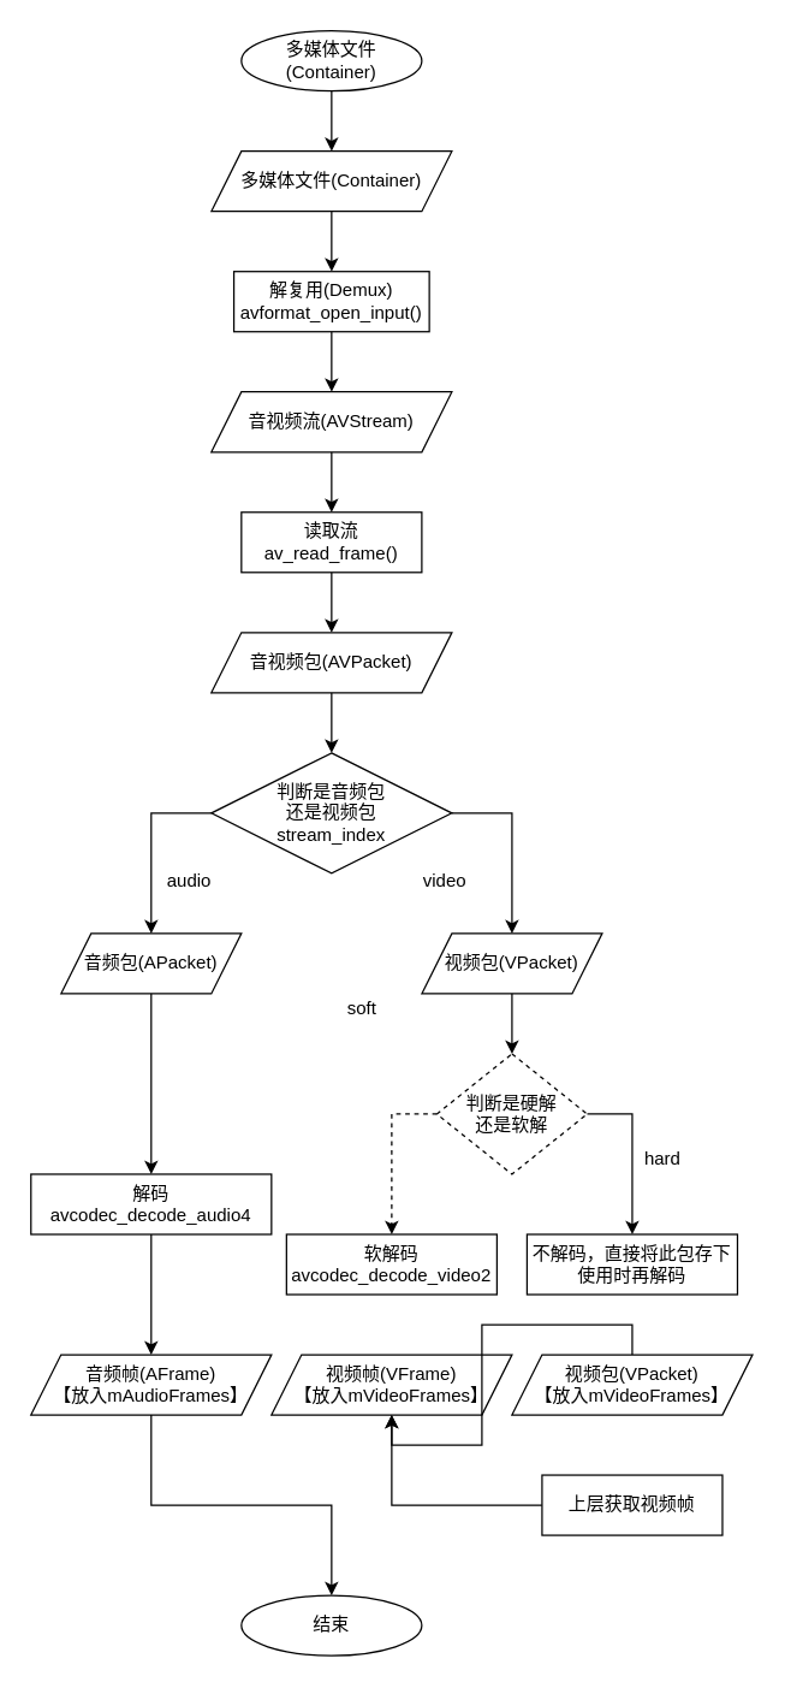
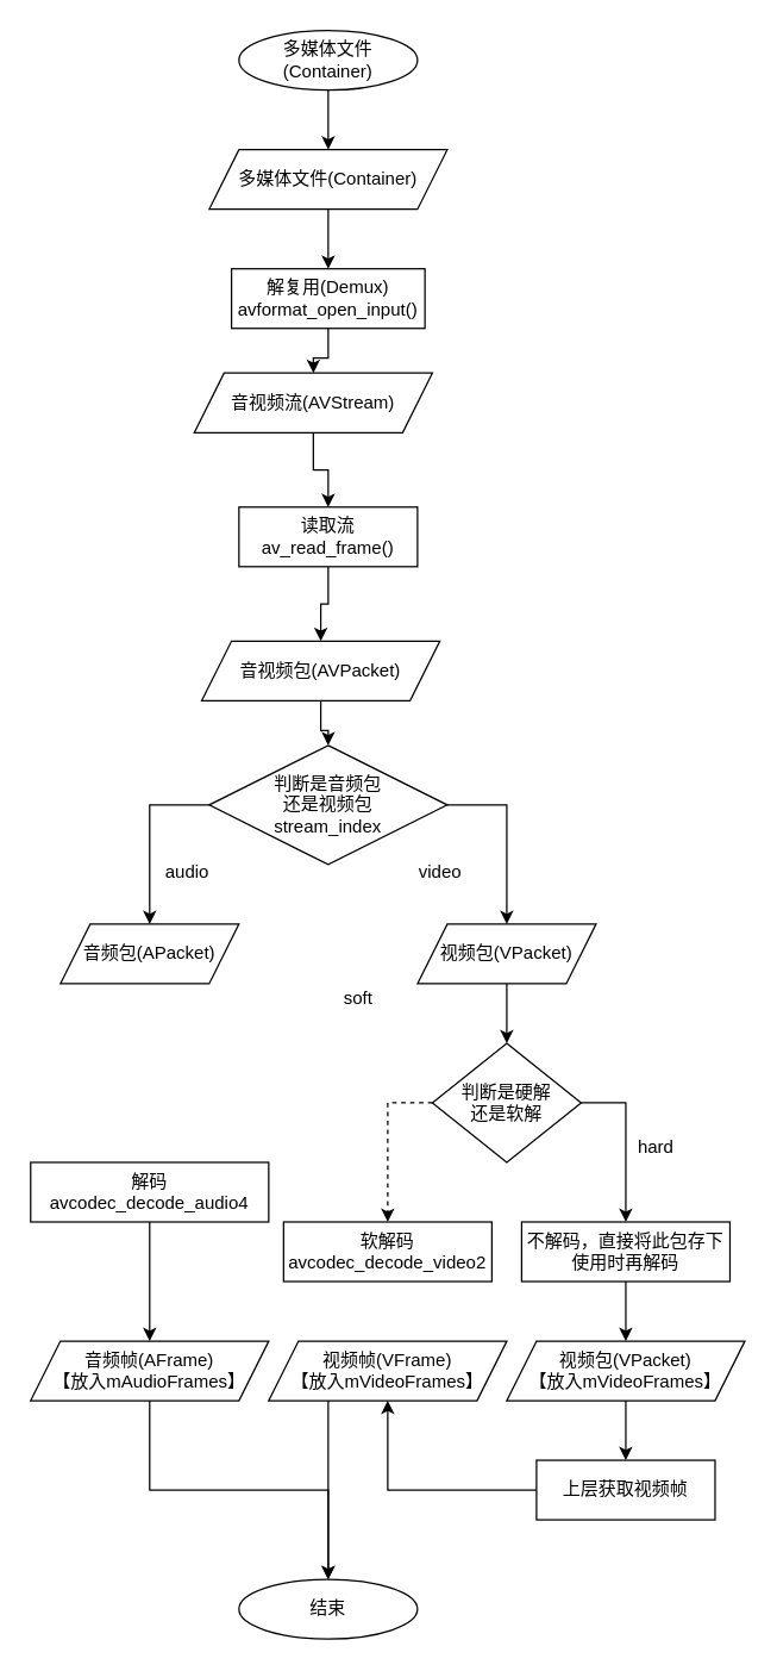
  <mxCell id="0" />
  <mxCell id="1" parent="0" />
  <mxCell id="2" style="edgeStyle=orthogonalEdgeStyle;rounded=0;orthogonalLoop=1;jettySize=auto;html=1;entryX=0.5;entryY=0;entryDx=0;entryDy=0;exitX=0.5;exitY=1;exitDx=0;exitDy=0;" edge="1" parent="1" source="40" target="4"><mxGeometry relative="1" as="geometry"><mxPoint x="200" y="100" as="sourcePoint" /></mxGeometry></mxCell>
  <mxCell id="3" style="edgeStyle=orthogonalEdgeStyle;rounded=0;orthogonalLoop=1;jettySize=auto;html=1;entryX=0.5;entryY=0;entryDx=0;entryDy=0;" edge="1" parent="1" source="4" target="6"><mxGeometry relative="1" as="geometry" /></mxCell>
  <mxCell id="4" value="解复用(Demux)&lt;br&gt;avformat_open_input()" style="rounded=0;whiteSpace=wrap;html=1;" vertex="1" parent="1"><mxGeometry x="155" y="180" width="130" height="40" as="geometry" /></mxCell>
  <mxCell id="5" style="edgeStyle=orthogonalEdgeStyle;rounded=0;orthogonalLoop=1;jettySize=auto;html=1;entryX=0.5;entryY=0;entryDx=0;entryDy=0;" edge="1" parent="1" source="6" target="8"><mxGeometry relative="1" as="geometry" /></mxCell>
- <mxCell id="6" value="音视频流(AVStream)" style="shape=parallelogram;perimeter=parallelogramPerimeter;whiteSpace=wrap;html=1;fixedSize=1;" vertex="1" parent="1"><mxGeometry x="140" y="260" width="160" height="40" as="geometry" /></mxCell>
+ <mxCell id="6" value="音视频流(AVStream)" style="shape=parallelogram;perimeter=parallelogramPerimeter;whiteSpace=wrap;html=1;fixedSize=1;" vertex="1" parent="1"><mxGeometry x="130" y="250" width="160" height="40" as="geometry" /></mxCell>
  <mxCell id="7" style="edgeStyle=orthogonalEdgeStyle;rounded=0;orthogonalLoop=1;jettySize=auto;html=1;entryX=0.5;entryY=0;entryDx=0;entryDy=0;" edge="1" parent="1" source="8" target="10"><mxGeometry relative="1" as="geometry" /></mxCell>
  <mxCell id="8" value="读取流&lt;br&gt;av_read_frame()" style="rounded=0;whiteSpace=wrap;html=1;" vertex="1" parent="1"><mxGeometry x="160" y="340" width="120" height="40" as="geometry" /></mxCell>
  <mxCell id="9" style="edgeStyle=orthogonalEdgeStyle;rounded=0;orthogonalLoop=1;jettySize=auto;html=1;entryX=0.5;entryY=0;entryDx=0;entryDy=0;" edge="1" parent="1" source="10" target="13"><mxGeometry relative="1" as="geometry" /></mxCell>
- <mxCell id="10" value="音视频包(AVPacket)" style="shape=parallelogram;perimeter=parallelogramPerimeter;whiteSpace=wrap;html=1;fixedSize=1;" vertex="1" parent="1"><mxGeometry x="140" y="420" width="160" height="40" as="geometry" /></mxCell>
+ <mxCell id="10" value="音视频包(AVPacket)" style="shape=parallelogram;perimeter=parallelogramPerimeter;whiteSpace=wrap;html=1;fixedSize=1;" vertex="1" parent="1"><mxGeometry x="135" y="430" width="160" height="40" as="geometry" /></mxCell>
  <mxCell id="11" style="edgeStyle=orthogonalEdgeStyle;rounded=0;orthogonalLoop=1;jettySize=auto;html=1;entryX=0.5;entryY=0;entryDx=0;entryDy=0;exitX=0;exitY=0.5;exitDx=0;exitDy=0;" edge="1" parent="1" source="13" target="15"><mxGeometry relative="1" as="geometry" /></mxCell>
  <mxCell id="12" style="edgeStyle=orthogonalEdgeStyle;rounded=0;orthogonalLoop=1;jettySize=auto;html=1;entryX=0.5;entryY=0;entryDx=0;entryDy=0;exitX=1;exitY=0.5;exitDx=0;exitDy=0;" edge="1" parent="1" source="13" target="17"><mxGeometry relative="1" as="geometry" /></mxCell>
  <mxCell id="13" value="判断是音频包&lt;br&gt;还是视频包&lt;br&gt;stream_index" style="rhombus;whiteSpace=wrap;html=1;" vertex="1" parent="1"><mxGeometry x="140" y="500" width="160" height="80" as="geometry" /></mxCell>
- <mxCell id="14" style="edgeStyle=orthogonalEdgeStyle;rounded=0;orthogonalLoop=1;jettySize=auto;html=1;entryX=0.5;entryY=0;entryDx=0;entryDy=0;" edge="1" parent="1" source="15" target="19"><mxGeometry relative="1" as="geometry" /></mxCell>
  <mxCell id="15" value="音频包(APacket)" style="shape=parallelogram;perimeter=parallelogramPerimeter;whiteSpace=wrap;html=1;fixedSize=1;" vertex="1" parent="1"><mxGeometry x="40" y="620" width="120" height="40" as="geometry" /></mxCell>
  <mxCell id="16" style="edgeStyle=orthogonalEdgeStyle;rounded=0;orthogonalLoop=1;jettySize=auto;html=1;entryX=0.5;entryY=0;entryDx=0;entryDy=0;" edge="1" parent="1" source="17" target="26"><mxGeometry relative="1" as="geometry" /></mxCell>
  <mxCell id="17" value="视频包(VPacket)" style="shape=parallelogram;perimeter=parallelogramPerimeter;whiteSpace=wrap;html=1;fixedSize=1;" vertex="1" parent="1"><mxGeometry x="280" y="620" width="120" height="40" as="geometry" /></mxCell>
  <mxCell id="18" style="edgeStyle=orthogonalEdgeStyle;rounded=0;orthogonalLoop=1;jettySize=auto;html=1;entryX=0.5;entryY=0;entryDx=0;entryDy=0;" edge="1" parent="1" source="19" target="21"><mxGeometry relative="1" as="geometry" /></mxCell>
  <mxCell id="19" value="解码&lt;br&gt;avcodec_decode_audio4" style="rounded=0;whiteSpace=wrap;html=1;" vertex="1" parent="1"><mxGeometry x="20" y="780" width="160" height="40" as="geometry" /></mxCell>
  <mxCell id="20" style="edgeStyle=orthogonalEdgeStyle;rounded=0;orthogonalLoop=1;jettySize=auto;html=1;entryX=0.5;entryY=0;entryDx=0;entryDy=0;" edge="1" parent="1" source="21" target="39"><mxGeometry relative="1" as="geometry" /></mxCell>
  <mxCell id="21" value="音频帧(AFrame)&lt;br&gt;【放入mAudioFrames】" style="shape=parallelogram;perimeter=parallelogramPerimeter;whiteSpace=wrap;html=1;fixedSize=1;" vertex="1" parent="1"><mxGeometry x="20" y="900" width="160" height="40" as="geometry" /></mxCell>
  <mxCell id="22" value="audio" style="text;html=1;align=center;verticalAlign=middle;resizable=0;points=[];autosize=1;strokeColor=none;fillColor=none;" vertex="1" parent="1"><mxGeometry x="100" y="570" width="50" height="30" as="geometry" /></mxCell>
  <mxCell id="23" value="video" style="text;html=1;align=center;verticalAlign=middle;resizable=0;points=[];autosize=1;strokeColor=none;fillColor=none;" vertex="1" parent="1"><mxGeometry x="270" y="570" width="50" height="30" as="geometry" /></mxCell>
  <mxCell id="24" style="edgeStyle=orthogonalEdgeStyle;rounded=0;orthogonalLoop=1;jettySize=auto;html=1;entryX=0.5;entryY=0;entryDx=0;entryDy=0;exitX=1;exitY=0.5;exitDx=0;exitDy=0;" edge="1" parent="1" source="26" target="29"><mxGeometry relative="1" as="geometry" /></mxCell>
  <mxCell id="25" style="edgeStyle=orthogonalEdgeStyle;rounded=0;orthogonalLoop=1;jettySize=auto;html=1;entryX=0.5;entryY=0;entryDx=0;entryDy=0;exitX=0;exitY=0.5;exitDx=0;exitDy=0;dashed=1;" edge="1" parent="1" source="26" target="27"><mxGeometry relative="1" as="geometry" /></mxCell>
- <mxCell id="26" value="判断是硬解&lt;br&gt;还是软解" style="rhombus;whiteSpace=wrap;html=1;dashed=1;" vertex="1" parent="1"><mxGeometry x="290" y="700" width="100" height="80" as="geometry" /></mxCell>
+ <mxCell id="26" value="判断是硬解&lt;br&gt;还是软解" style="rhombus;whiteSpace=wrap;html=1;" vertex="1" parent="1"><mxGeometry x="290" y="700" width="100" height="80" as="geometry" /></mxCell>
  <mxCell id="27" value="软解码&lt;br&gt;avcodec_decode_video2" style="rounded=0;whiteSpace=wrap;html=1;" vertex="1" parent="1"><mxGeometry x="190" y="820" width="140" height="40" as="geometry" /></mxCell>
+ <mxCell id="28" style="edgeStyle=orthogonalEdgeStyle;rounded=0;orthogonalLoop=1;jettySize=auto;html=1;entryX=0.5;entryY=0;entryDx=0;entryDy=0;" edge="1" parent="1" source="29" target="34"><mxGeometry relative="1" as="geometry" /></mxCell>
  <mxCell id="29" value="不解码，直接将此包存下&lt;br&gt;使用时再解码" style="rounded=0;whiteSpace=wrap;html=1;" vertex="1" parent="1"><mxGeometry x="350" y="820" width="140" height="40" as="geometry" /></mxCell>
  <mxCell id="30" value="soft" style="text;html=1;align=center;verticalAlign=middle;resizable=0;points=[];autosize=1;strokeColor=none;fillColor=none;" vertex="1" parent="1"><mxGeometry x="220" y="655" width="40" height="30" as="geometry" /></mxCell>
+ <mxCell id="31" style="edgeStyle=orthogonalEdgeStyle;rounded=0;orthogonalLoop=1;jettySize=auto;html=1;entryX=0.5;entryY=0;entryDx=0;entryDy=0;" edge="1" parent="1" source="32" target="39"><mxGeometry relative="1" as="geometry"><Array as="points"><mxPoint x="220" y="970" /><mxPoint x="220" y="970" /></Array></mxGeometry></mxCell>
  <mxCell id="32" value="视频帧(VFrame)&lt;br&gt;【放入mVideoFrames】" style="shape=parallelogram;perimeter=parallelogramPerimeter;whiteSpace=wrap;html=1;fixedSize=1;" vertex="1" parent="1"><mxGeometry x="180" y="900" width="160" height="40" as="geometry" /></mxCell>
- <mxCell id="33" style="edgeStyle=orthogonalEdgeStyle;rounded=0;orthogonalLoop=1;jettySize=auto;html=1;" edge="1" parent="1" source="34" target="32"><mxGeometry relative="1" as="geometry" /></mxCell>
+ <mxCell id="33" style="edgeStyle=orthogonalEdgeStyle;rounded=0;orthogonalLoop=1;jettySize=auto;html=1;entryX=0.5;entryY=0;entryDx=0;entryDy=0;" edge="1" parent="1" source="34" target="36"><mxGeometry relative="1" as="geometry" /></mxCell>
  <mxCell id="34" value="视频包(VPacket)&lt;br&gt;【放入mVideoFrames】" style="shape=parallelogram;perimeter=parallelogramPerimeter;whiteSpace=wrap;html=1;fixedSize=1;" vertex="1" parent="1"><mxGeometry x="340" y="900" width="160" height="40" as="geometry" /></mxCell>
  <mxCell id="35" style="edgeStyle=orthogonalEdgeStyle;rounded=0;orthogonalLoop=1;jettySize=auto;html=1;entryX=0.5;entryY=1;entryDx=0;entryDy=0;" edge="1" parent="1" source="36" target="32"><mxGeometry relative="1" as="geometry"><mxPoint x="420" y="1020" as="targetPoint" /><Array as="points"><mxPoint x="260" y="1000" /></Array></mxGeometry></mxCell>
  <mxCell id="36" value="上层获取视频帧" style="rounded=0;whiteSpace=wrap;html=1;" vertex="1" parent="1"><mxGeometry x="360" y="980" width="120" height="40" as="geometry" /></mxCell>
  <mxCell id="37" style="edgeStyle=orthogonalEdgeStyle;rounded=0;orthogonalLoop=1;jettySize=auto;html=1;entryX=0.5;entryY=0;entryDx=0;entryDy=0;" edge="1" parent="1" source="38" target="40"><mxGeometry relative="1" as="geometry" /></mxCell>
  <mxCell id="38" value="多媒体文件(Container)" style="ellipse;whiteSpace=wrap;html=1;" vertex="1" parent="1"><mxGeometry x="160" width="120" height="40" as="geometry" y="20" /></mxCell>
  <mxCell id="39" value="结束" style="ellipse;whiteSpace=wrap;html=1;" vertex="1" parent="1"><mxGeometry x="160" y="1060" width="120" height="40" as="geometry" /></mxCell>
  <mxCell id="40" value="多媒体文件(Container)" style="shape=parallelogram;perimeter=parallelogramPerimeter;whiteSpace=wrap;html=1;fixedSize=1;" vertex="1" parent="1"><mxGeometry x="140" y="100" width="160" height="40" as="geometry" /></mxCell>
  <mxCell id="41" value="hard" style="text;html=1;align=center;verticalAlign=middle;resizable=0;points=[];autosize=1;strokeColor=none;fillColor=none;" vertex="1" parent="1"><mxGeometry x="415" y="755" width="50" height="30" as="geometry" /></mxCell>
